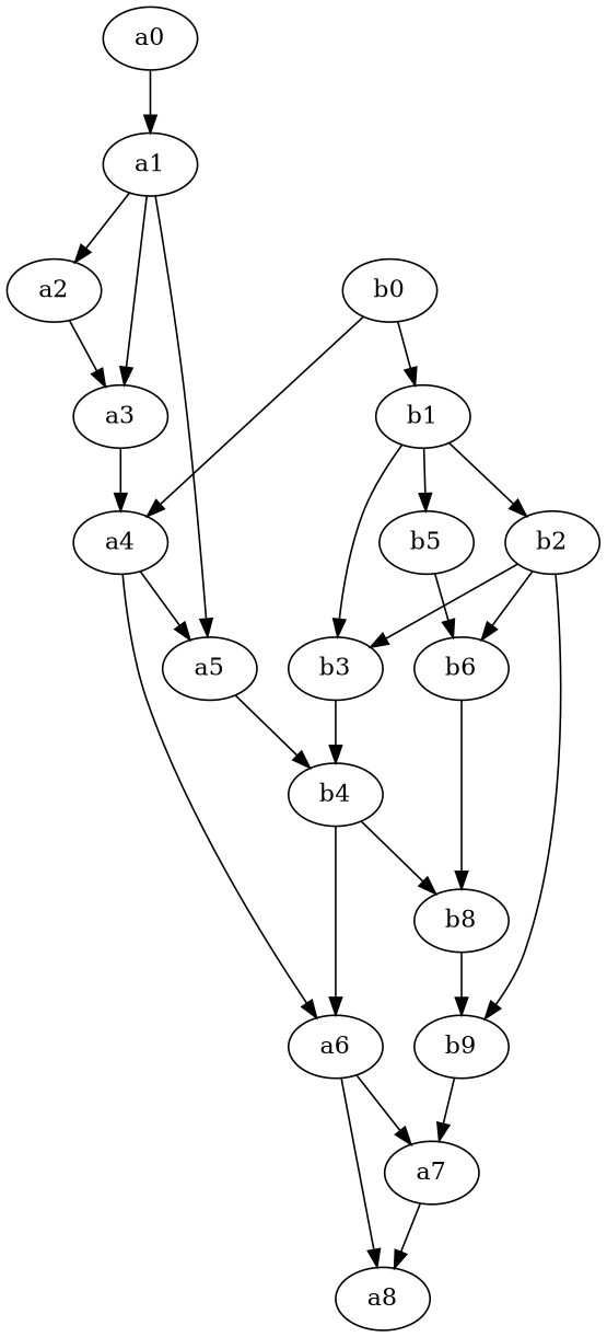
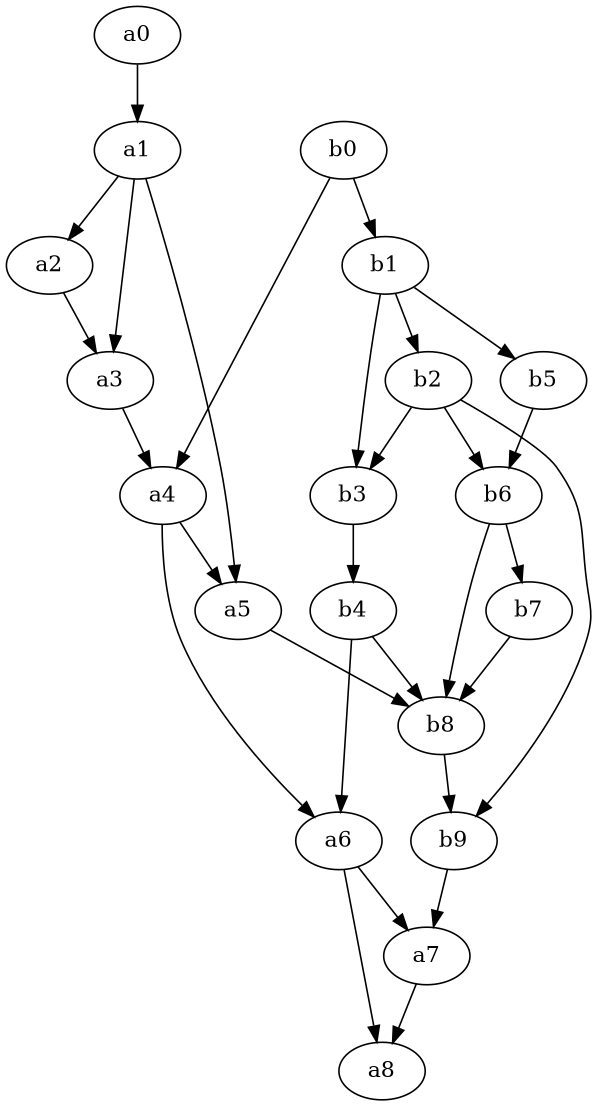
  digraph {
    a0
    a1
    a2
    a3
    a5
    b0
    a4
    b1
    b4
    a6
    b2
    b5
    b3
    b6
    b9
    b8
    a7
    a8
+   b7
    a0 -> a1
    a1 -> a2
    a1 -> a3
    a1 -> a5
    a2 -> a3
    a3 -> a4
-   a5 -> b4
+   a5 -> b8
    b0 -> a4
    b0 -> b1
    a4 -> a5
    a4 -> a6
    b1 -> b2
    b1 -> b5
    b1 -> b3
    b4 -> a6
    b4 -> b8
    a6 -> a7
    a6 -> a8
    b2 -> b3
    b2 -> b6
    b2 -> b9
    b5 -> b6
    b3 -> b4
    b6 -> b8
+   b6 -> b7
    b9 -> a7
    b8 -> b9
    a7 -> a8
+   b7 -> b8
  }
